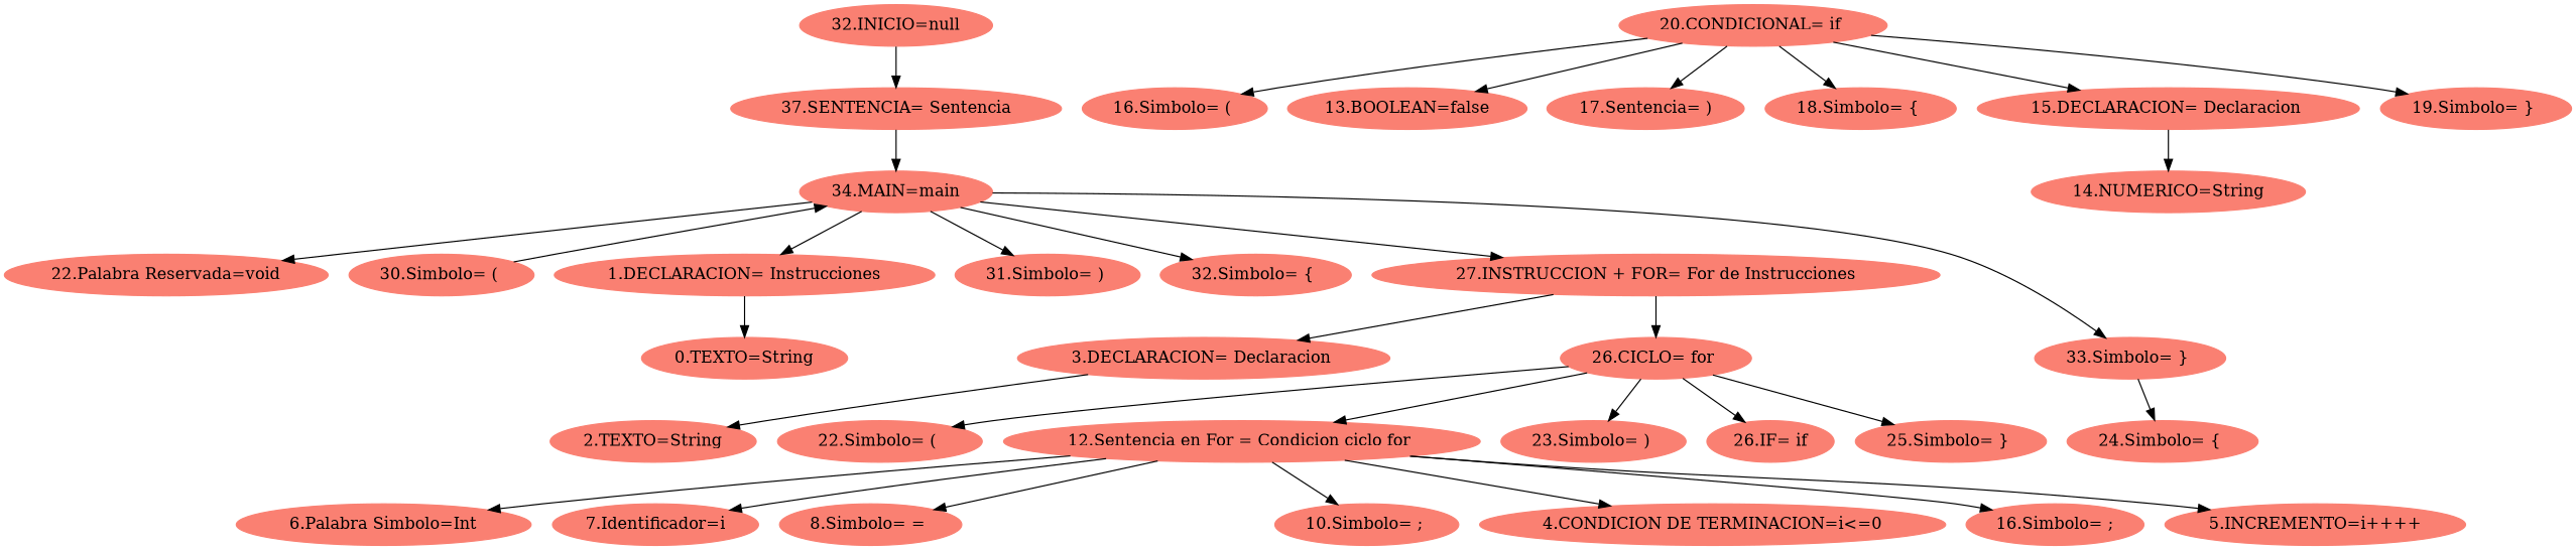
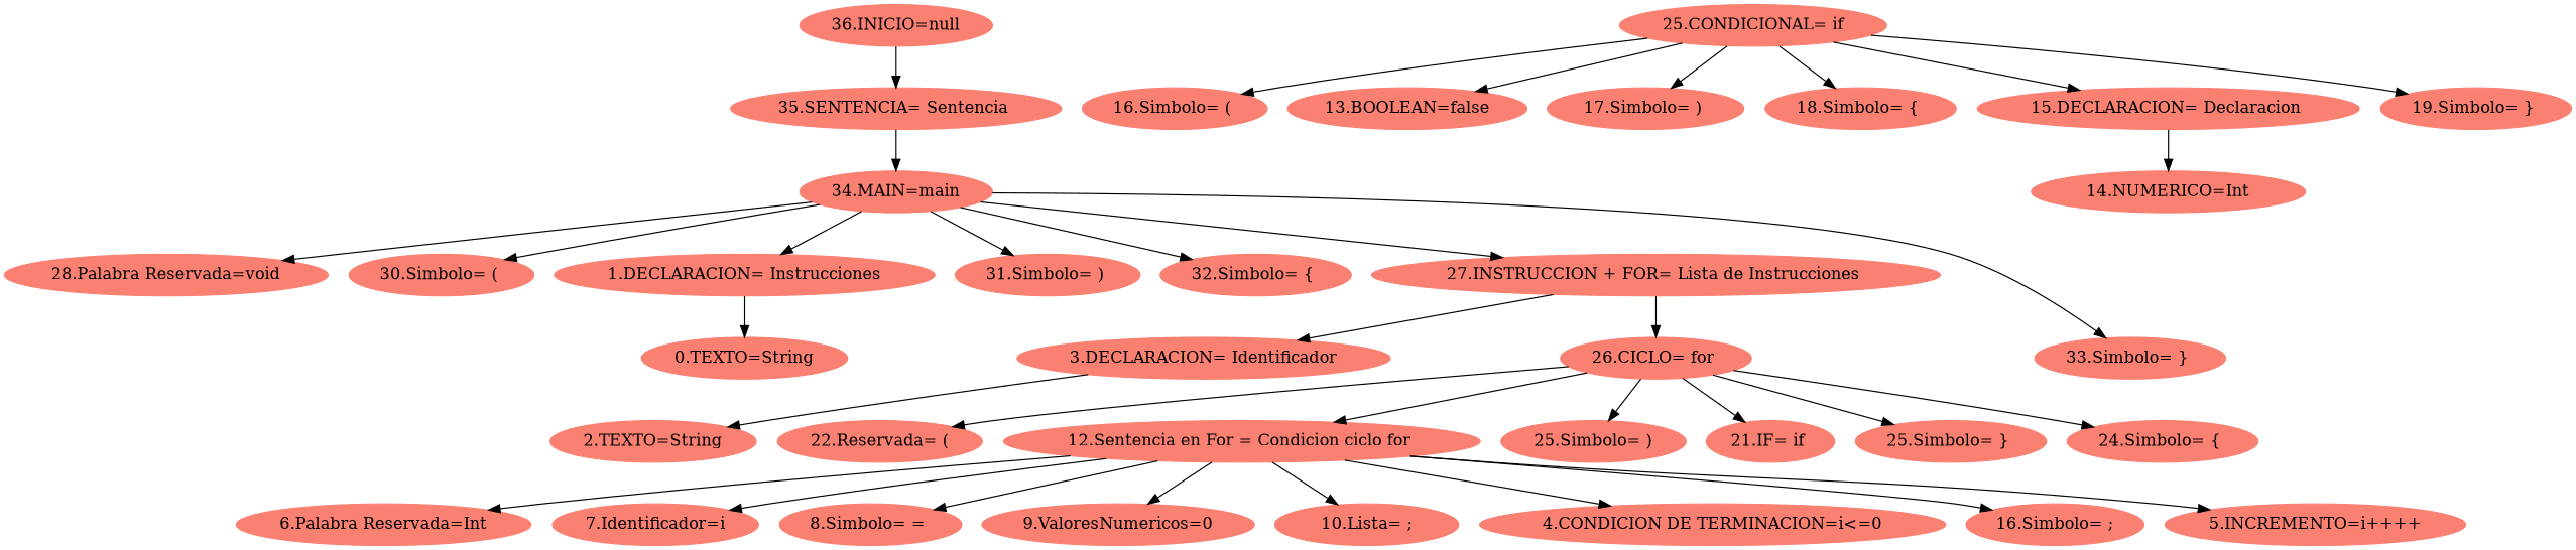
  digraph {
    rankdir=UD
    node [color=salmon shape=ellipse style=filled]
    edge [color=black]
-   "36.INICIO=null" [label="32.INICIO=null"]
-   "35.SENTENCIA= Sentencia " [label="37.SENTENCIA= Sentencia"]
+   "36.INICIO=null"
+   "35.SENTENCIA= Sentencia "
    "34.MAIN=main"
-   "28.Palabra Reservada=void" [label="22.Palabra Reservada=void"]
+   "28.Palabra Reservada=void"
    "30.Simbolo= ( "
    n6 [label="1.DECLARACION= Instrucciones"]
    "31.Simbolo= ) "
    "32.Simbolo= { "
-   "27.INSTRUCCION + FOR= Lista de Instrucciones " [label="27.INSTRUCCION + FOR= For de Instrucciones"]
+   "27.INSTRUCCION + FOR= Lista de Instrucciones "
    "33.Simbolo= } "
    "0.TEXTO=String"
-   "3.DECLARACION= Declaracion "
+   "3.DECLARACION= Declaracion " [label="3.DECLARACION= Identificador"]
    "26.CICLO= for "
    "2.TEXTO=String"
-   "22.Simbolo= ( "
+   "22.Simbolo= ( " [label="22.Reservada= ("]
    "12.Sentencia en For = Condicion ciclo for "
-   "23.Simbolo= ) "
+   "23.Simbolo= ) " [label="25.Simbolo= )"]
    "24.Simbolo= { "
-   "21.IF= if " [label="26.IF= if"]
+   "21.IF= if "
    "25.Simbolo= } "
-   "6.Palabra Reservada=Int" [label="6.Palabra Simbolo=Int"]
+   "6.Palabra Reservada=Int"
    "7.Identificador=i"
    "8.Simbolo= = "
-   "10.Simbolo= ; "
+   "9.ValoresNumericos=0"
+   "10.Simbolo= ; " [label="10.Lista= ;"]
    "4.CONDICION DE TERMINACION=i<=0"
    n27 [label="16.Simbolo= ;"]
    "5.INCREMENTO=i++++"
-   "20.CONDICIONAL= if "
+   "20.CONDICIONAL= if " [label="25.CONDICIONAL= if"]
    "16.Simbolo= ( "
    "13.BOOLEAN=false"
-   "17.Simbolo= ) " [label="17.Sentencia= )"]
+   "17.Simbolo= ) "
    "18.Simbolo= { "
    "15.DECLARACION= Declaracion "
    "19.Simbolo= } "
-   "14.NUMERICO=Int" [label="14.NUMERICO=String"]
+   "14.NUMERICO=Int"
    "36.INICIO=null" -> "35.SENTENCIA= Sentencia "
    "35.SENTENCIA= Sentencia " -> "34.MAIN=main"
    "34.MAIN=main" -> "28.Palabra Reservada=void"
-   "30.Simbolo= ( " -> "34.MAIN=main"
+   "34.MAIN=main" -> "30.Simbolo= ( "
    "34.MAIN=main" -> n6
    "34.MAIN=main" -> "31.Simbolo= ) "
    "34.MAIN=main" -> "32.Simbolo= { "
    "34.MAIN=main" -> "27.INSTRUCCION + FOR= Lista de Instrucciones "
    "34.MAIN=main" -> "33.Simbolo= } "
    n6 -> "0.TEXTO=String"
    "27.INSTRUCCION + FOR= Lista de Instrucciones " -> "3.DECLARACION= Declaracion "
    "27.INSTRUCCION + FOR= Lista de Instrucciones " -> "26.CICLO= for "
    "3.DECLARACION= Declaracion " -> "2.TEXTO=String"
    "26.CICLO= for " -> "22.Simbolo= ( "
    "26.CICLO= for " -> "12.Sentencia en For = Condicion ciclo for "
    "26.CICLO= for " -> "23.Simbolo= ) "
-   "33.Simbolo= } " -> "24.Simbolo= { "
+   "26.CICLO= for " -> "24.Simbolo= { "
    "26.CICLO= for " -> "21.IF= if "
    "26.CICLO= for " -> "25.Simbolo= } "
    "12.Sentencia en For = Condicion ciclo for " -> "6.Palabra Reservada=Int"
    "12.Sentencia en For = Condicion ciclo for " -> "7.Identificador=i"
    "12.Sentencia en For = Condicion ciclo for " -> "8.Simbolo= = "
+   "12.Sentencia en For = Condicion ciclo for " -> "9.ValoresNumericos=0"
    "12.Sentencia en For = Condicion ciclo for " -> "10.Simbolo= ; "
    "12.Sentencia en For = Condicion ciclo for " -> "4.CONDICION DE TERMINACION=i<=0"
    "12.Sentencia en For = Condicion ciclo for " -> n27
    "12.Sentencia en For = Condicion ciclo for " -> "5.INCREMENTO=i++++"
    "20.CONDICIONAL= if " -> "16.Simbolo= ( "
    "20.CONDICIONAL= if " -> "13.BOOLEAN=false"
    "20.CONDICIONAL= if " -> "17.Simbolo= ) "
    "20.CONDICIONAL= if " -> "18.Simbolo= { "
    "20.CONDICIONAL= if " -> "15.DECLARACION= Declaracion "
    "20.CONDICIONAL= if " -> "19.Simbolo= } "
    "15.DECLARACION= Declaracion " -> "14.NUMERICO=Int"
  }
